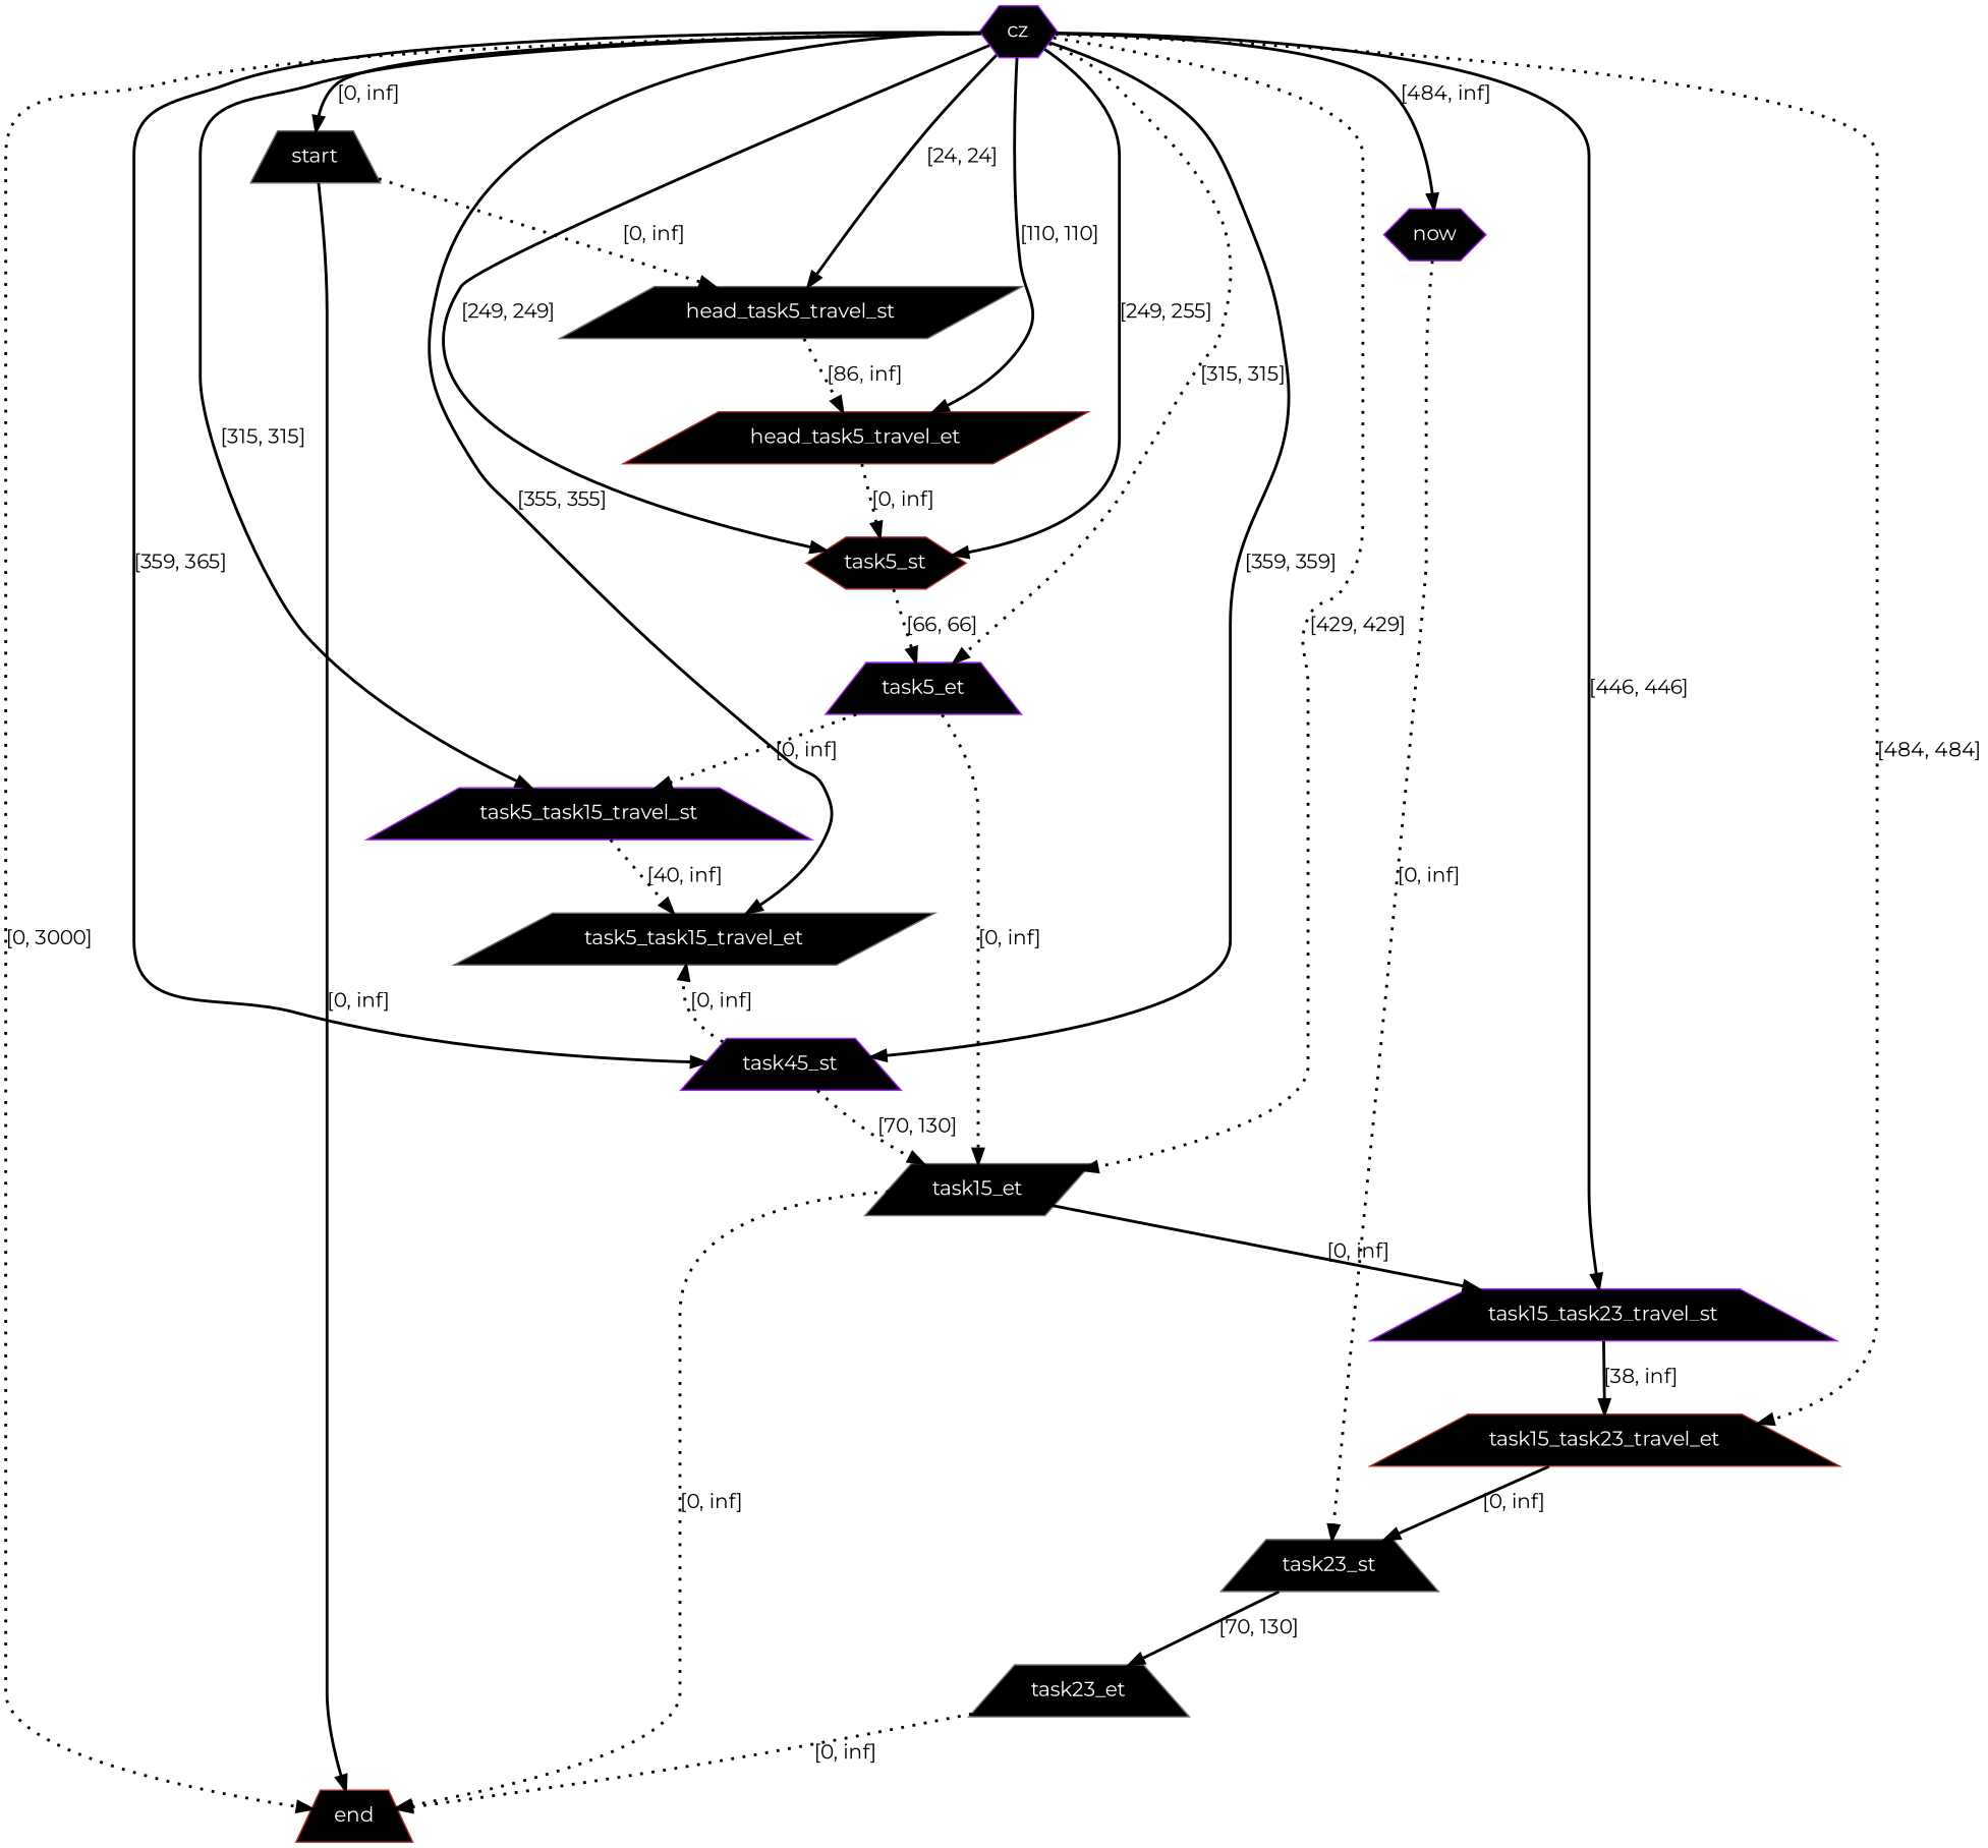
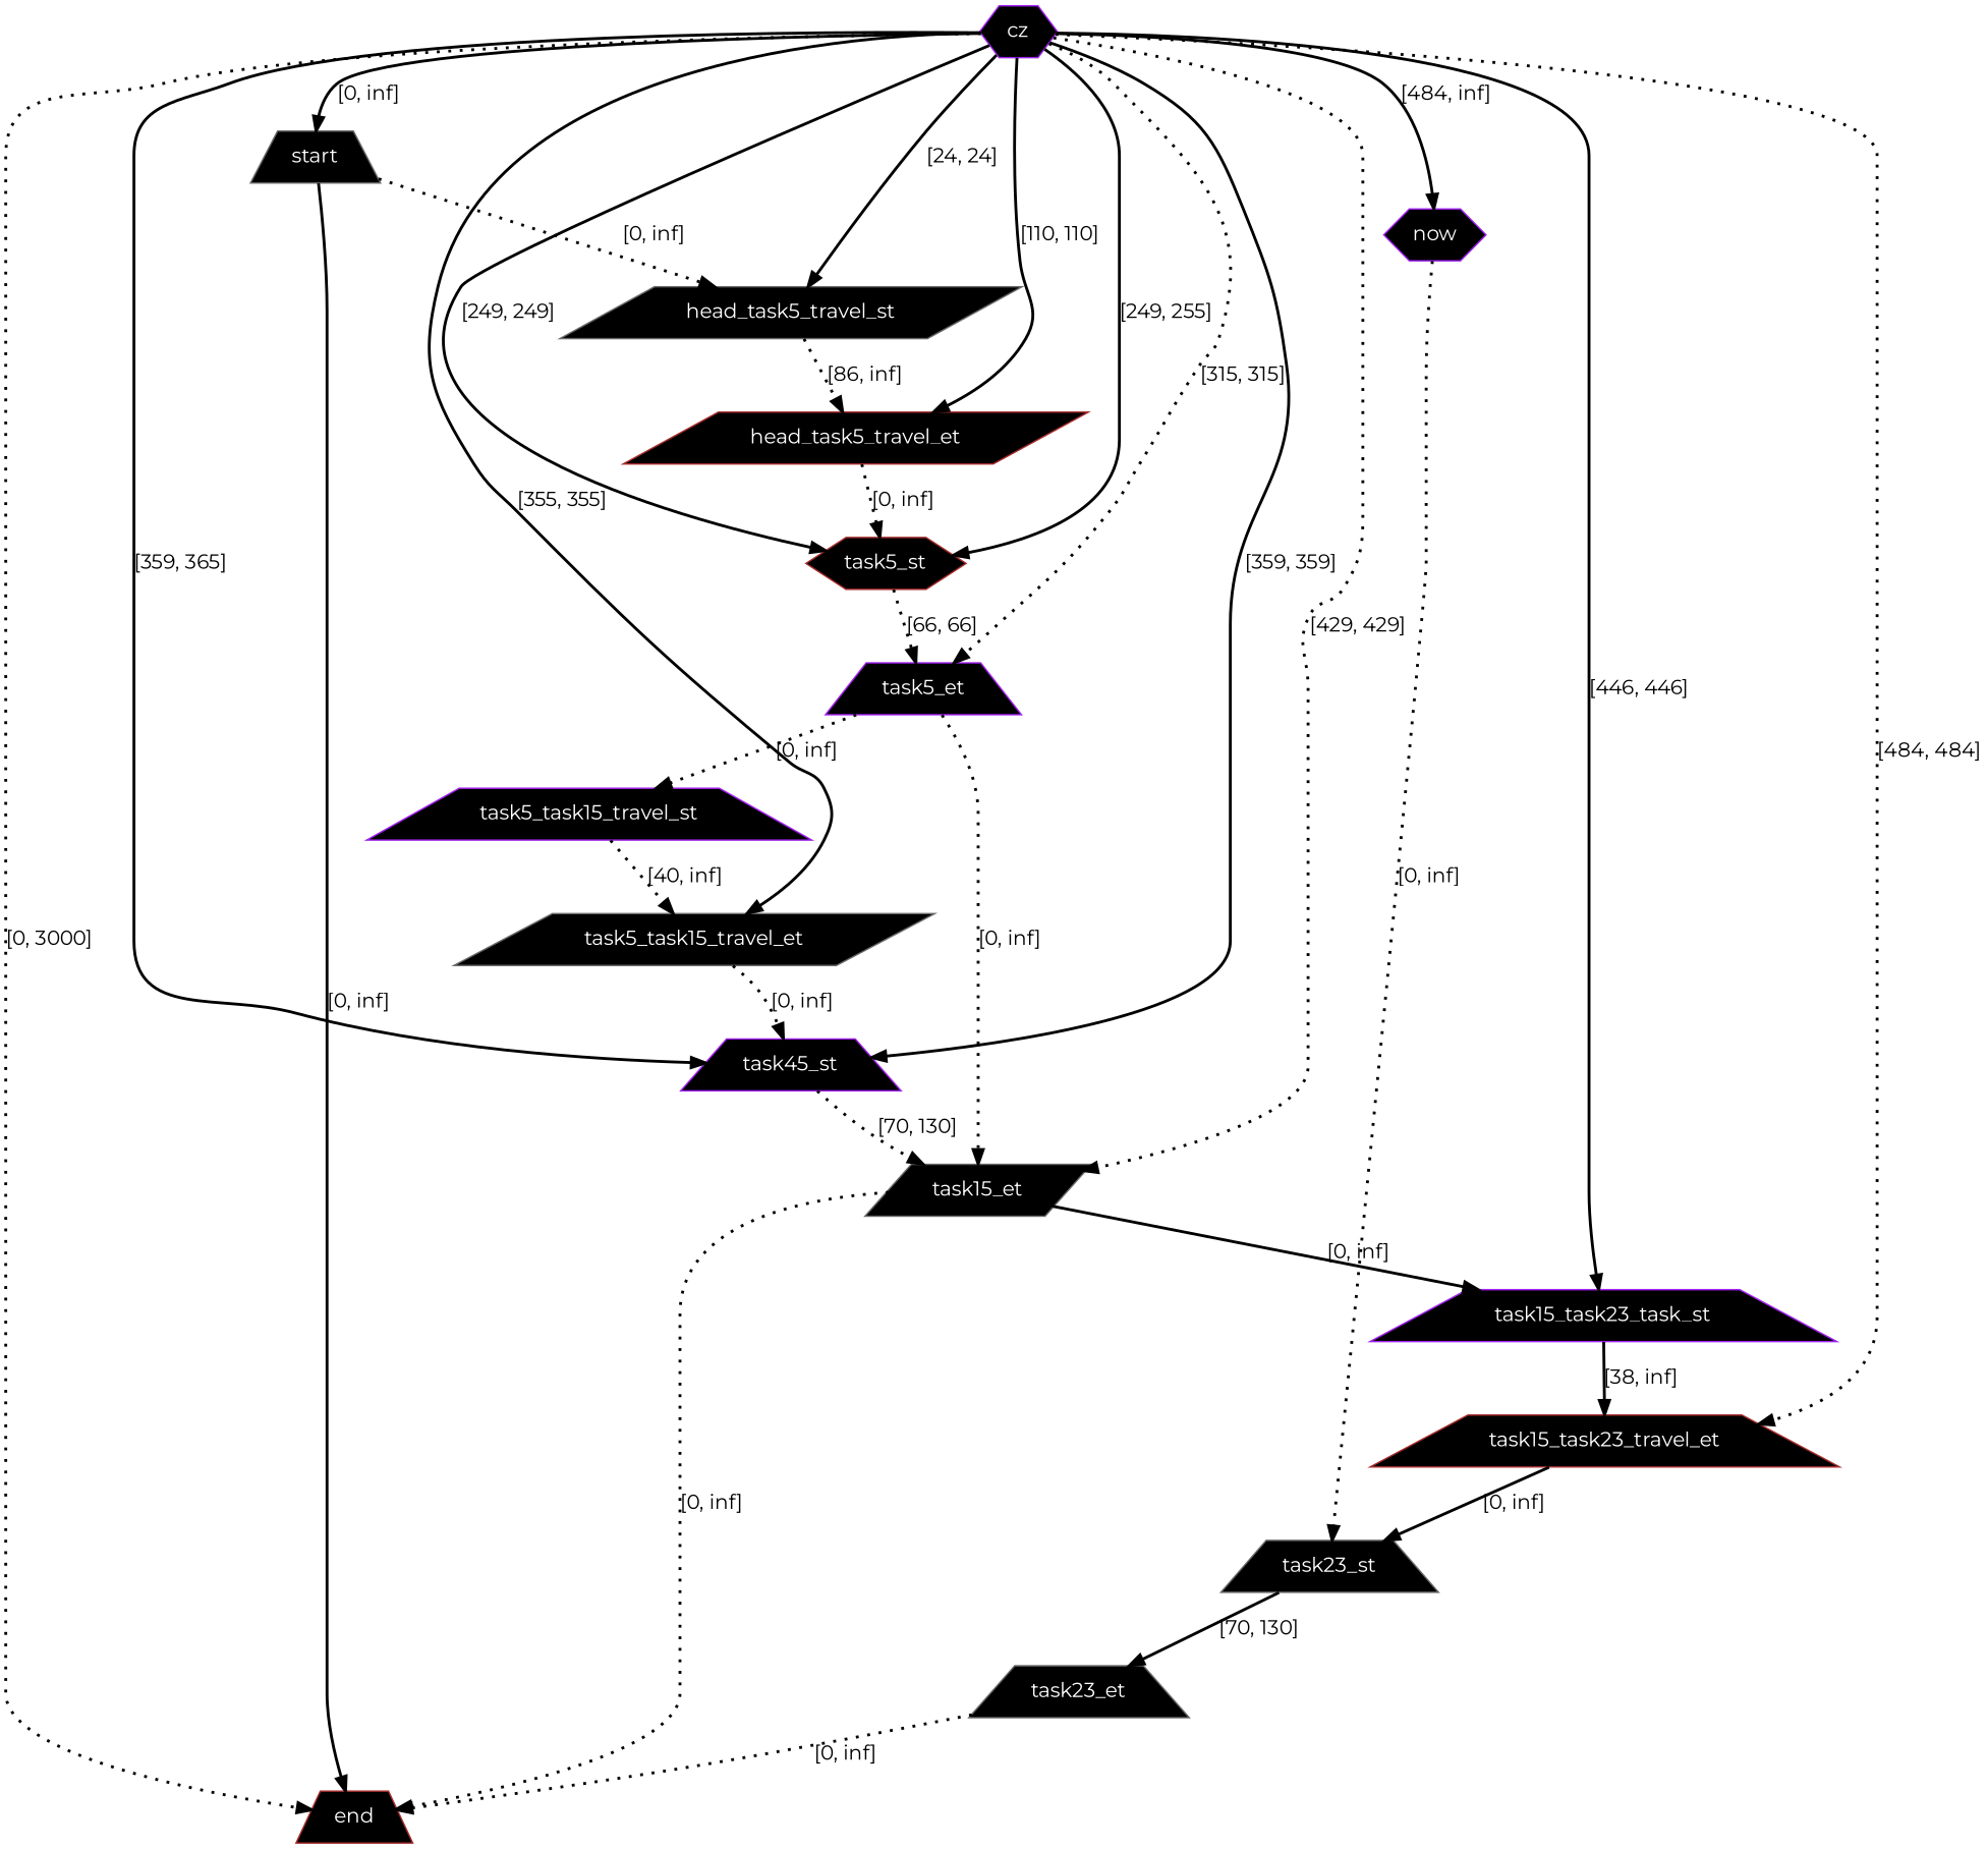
  digraph {
    fontname=Montserrat
    node [color=purple fillcolor=black fontcolor=white fontname=Montserrat shape=trapezium style=filled]
    edge [color=black fontname=Montserrat penwidth=2 style=solid]
    n1 [label=cz shape=hexagon]
    n2 [color=gray40 label=start]
    n3 [label=now shape=hexagon]
    n4 [color=brown label=end]
    n5 [color=gray40 label=head_task5_travel_st shape=parallelogram]
    n6 [color=brown label=head_task5_travel_et shape=parallelogram]
    n7 [color=brown label=task5_st shape=hexagon]
    n8 [label=task5_et]
    n9 [label=task45_st]
    n10 [color=gray40 label=task15_et shape=parallelogram]
    n11 [label=task5_task15_travel_st]
    n12 [color=gray40 label=task5_task15_travel_et shape=parallelogram]
-   n13 [label=task15_task23_travel_st]
+   n13 [label=task15_task23_task_st]
    n14 [color=brown label=task15_task23_travel_et]
    n15 [color=gray40 label=task23_st]
    n16 [color=gray40 label=task23_et]
    n1 -> n2 [label="[0, inf]"]
    n1 -> n3 [label="[484, inf]"]
    n1 -> n4 [label="[0, 3000]" style=dotted]
    n1 -> n5 [label="[24, 24]"]
    n1 -> n6 [label="[110, 110]"]
    n1 -> n7 [label="[249, 249]"]
    n1 -> n7 [label="[249, 255]"]
    n1 -> n8 [label="[315, 315]" style=dotted]
    n1 -> n9 [label="[359, 359]"]
    n1 -> n9 [label="[359, 365]"]
    n1 -> n10 [label="[429, 429]" style=dotted]
-   n1 -> n11 [label="[315, 315]"]
    n1 -> n12 [label="[355, 355]"]
    n1 -> n13 [label="[446, 446]"]
    n1 -> n14 [label="[484, 484]" style=dotted]
    n2 -> n4 [label="[0, inf]"]
    n2 -> n5 [label="[0, inf]" style=dotted]
    n3 -> n15 [label="[0, inf]" style=dotted]
    n5 -> n6 [label="[86, inf]" style=dotted]
    n6 -> n7 [label="[0, inf]" style=dotted]
    n7 -> n8 [label="[66, 66]" style=dotted]
    n8 -> n10 [label="[0, inf]" style=dotted]
    n8 -> n11 [label="[0, inf]" style=dotted]
    n9 -> n10 [label="[70, 130]" style=dotted]
    n10 -> n4 [label="[0, inf]" style=dotted]
    n10 -> n13 [label="[0, inf]"]
    n11 -> n12 [label="[40, inf]" style=dotted]
-   n9 -> n12 [label="[0, inf]" style=dotted]
+   n12 -> n9 [label="[0, inf]" style=dotted]
    n13 -> n14 [label="[38, inf]"]
    n14 -> n15 [label="[0, inf]"]
    n15 -> n16 [label="[70, 130]"]
    n16 -> n4 [label="[0, inf]" style=dotted]
  }
